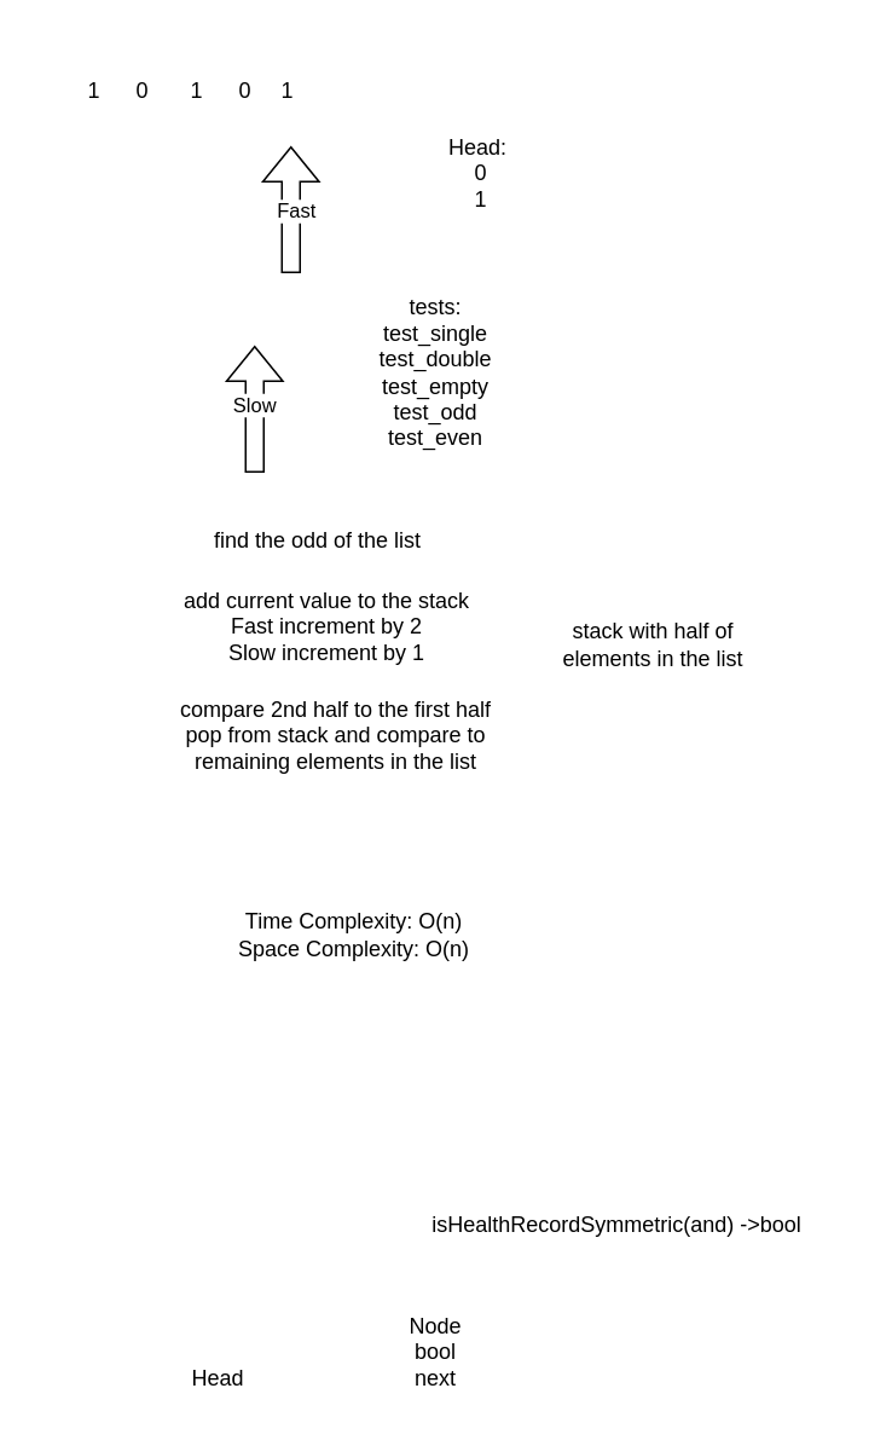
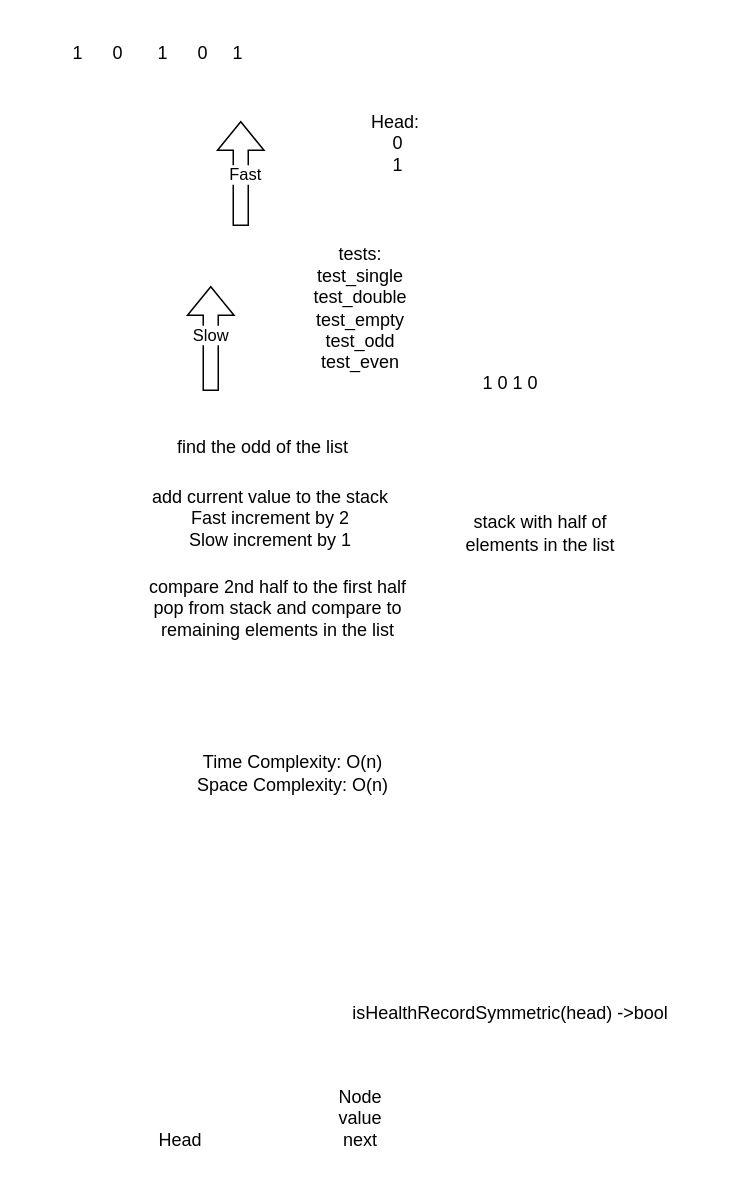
  <mxCell id="0" />
  <mxCell id="1" parent="0" />
- <mxCell id="2" value="isHealthRecordSymmetric(and) -&amp;gt;bool" style="text;html=1;align=center;verticalAlign=middle;whiteSpace=wrap;rounded=0;" vertex="1" parent="1"><mxGeometry x="210" y="660" width="260" height="30" as="geometry" /></mxCell>
+ <mxCell id="2" value="isHealthRecordSymmetric(head) -&amp;gt;bool" style="text;html=1;align=center;verticalAlign=middle;whiteSpace=wrap;rounded=0;" vertex="1" parent="1"><mxGeometry x="210" y="660" width="260" height="30" as="geometry" /></mxCell>
  <mxCell id="3" value="&lt;div&gt;tests:&lt;/div&gt;&lt;div&gt;test_single&lt;/div&gt;&lt;div&gt;test_double&lt;/div&gt;&lt;div&gt;test_empty&lt;/div&gt;&lt;div&gt;test_odd&lt;/div&gt;&lt;div&gt;test_even&lt;/div&gt;" style="text;html=1;align=center;verticalAlign=middle;whiteSpace=wrap;rounded=0;" vertex="1" parent="1"><mxGeometry x="160" y="170" width="160" height="70" as="geometry" /></mxCell>
- <mxCell id="4" value="&lt;div&gt;Node&lt;/div&gt;&lt;div&gt;bool&lt;/div&gt;&lt;div&gt;next&lt;/div&gt;" style="text;html=1;align=center;verticalAlign=middle;whiteSpace=wrap;rounded=0;" vertex="1" parent="1"><mxGeometry x="210" y="730" width="60" height="30" as="geometry" /></mxCell>
+ <mxCell id="4" value="&lt;div&gt;Node&lt;/div&gt;&lt;div&gt;value&lt;/div&gt;&lt;div&gt;next&lt;/div&gt;" style="text;html=1;align=center;verticalAlign=middle;whiteSpace=wrap;rounded=0;" vertex="1" parent="1"><mxGeometry x="210" y="730" width="60" height="30" as="geometry" /></mxCell>
  <mxCell id="5" value="Head" style="text;html=1;align=center;verticalAlign=middle;whiteSpace=wrap;rounded=0;" vertex="1" parent="1"><mxGeometry x="90" y="745" width="60" height="30" as="geometry" /></mxCell>
- <mxCell id="7" value="1 &lt;span style=&quot;white-space: pre;&quot;&gt;&#09;&lt;/span&gt;0&lt;span style=&quot;white-space: pre;&quot;&gt;&#09;&lt;/span&gt; 1&lt;span style=&quot;white-space: pre;&quot;&gt;&#09;&lt;/span&gt; 0&lt;span style=&quot;white-space: pre;&quot;&gt;&#09;&lt;/span&gt;1" style="text;html=1;align=center;verticalAlign=middle;whiteSpace=wrap;rounded=0;" vertex="1" parent="1"><mxGeometry x="20" y="35" width="170" height="30" as="geometry" /></mxCell>
+ <mxCell id="6" value="1 0 1 0" style="text;html=1;align=center;verticalAlign=middle;whiteSpace=wrap;rounded=0;" vertex="1" parent="1"><mxGeometry x="310" y="240" width="60" height="30" as="geometry" /></mxCell>
+ <mxCell id="7" value="1 &lt;span style=&quot;white-space: pre;&quot;&gt;&#09;&lt;/span&gt;0&lt;span style=&quot;white-space: pre;&quot;&gt;&#09;&lt;/span&gt; 1&lt;span style=&quot;white-space: pre;&quot;&gt;&#09;&lt;/span&gt; 0&lt;span style=&quot;white-space: pre;&quot;&gt;&#09;&lt;/span&gt;1" style="text;html=1;align=center;verticalAlign=middle;whiteSpace=wrap;rounded=0;" vertex="1" parent="1"><mxGeometry x="20" y="20" width="170" height="30" as="geometry" /></mxCell>
  <mxCell id="8" value="&lt;div&gt;find the odd of the list&lt;/div&gt;&lt;div&gt;&lt;br&gt;&lt;/div&gt;" style="text;html=1;align=center;verticalAlign=middle;whiteSpace=wrap;rounded=0;" vertex="1" parent="1"><mxGeometry x="80" y="290" width="190" height="30" as="geometry" /></mxCell>
  <mxCell id="9" value="&lt;div&gt;&lt;br&gt;&lt;/div&gt;&lt;div&gt;&lt;br&gt;&lt;/div&gt;&lt;div&gt;add current value to the stack&lt;/div&gt;&lt;div&gt;Fast increment by 2&lt;/div&gt;&lt;div&gt;Slow increment by 1&lt;/div&gt;&lt;div&gt;&lt;br&gt;&lt;/div&gt;&lt;div&gt;&lt;br&gt;&lt;/div&gt;" style="text;html=1;align=center;verticalAlign=middle;whiteSpace=wrap;rounded=0;" vertex="1" parent="1"><mxGeometry x="100" y="330" width="160" height="30" as="geometry" /></mxCell>
  <mxCell id="10" value="stack with half of elements in the list" style="text;html=1;align=center;verticalAlign=middle;whiteSpace=wrap;rounded=0;" vertex="1" parent="1"><mxGeometry x="290" y="340" width="140" height="30" as="geometry" /></mxCell>
  <mxCell id="11" value="&lt;div&gt;compare 2nd half to the first half&lt;/div&gt;&lt;div&gt;pop from stack and compare to remaining elements in the list&lt;/div&gt;" style="text;html=1;align=center;verticalAlign=middle;whiteSpace=wrap;rounded=0;" vertex="1" parent="1"><mxGeometry x="80" y="390" width="210" height="30" as="geometry" /></mxCell>
  <mxCell id="12" value="&lt;div&gt;Time Complexity: O(n)&lt;/div&gt;&lt;div&gt;Space Complexity: O(n) &lt;br&gt;&lt;/div&gt;" style="text;html=1;align=center;verticalAlign=middle;whiteSpace=wrap;rounded=0;" vertex="1" parent="1"><mxGeometry x="80" y="500" width="230" height="30" as="geometry" /></mxCell>
  <mxCell id="13" value="" style="shape=flexArrow;endArrow=classic;html=1;rounded=0;" edge="1" parent="1"><mxGeometry width="50" height="50" relative="1" as="geometry"><mxPoint x="160" y="150" as="sourcePoint" /><mxPoint x="160" y="80" as="targetPoint" /></mxGeometry></mxCell>
  <mxCell id="14" value="Fast" style="edgeLabel;html=1;align=center;verticalAlign=middle;resizable=0;points=[];" vertex="1" connectable="0" parent="13"><mxGeometry y="-2" relative="1" as="geometry"><mxPoint as="offset" /></mxGeometry></mxCell>
  <mxCell id="15" value="" style="shape=flexArrow;endArrow=classic;html=1;rounded=0;" edge="1" parent="1"><mxGeometry width="50" height="50" relative="1" as="geometry"><mxPoint x="140" y="260" as="sourcePoint" /><mxPoint x="140" y="190" as="targetPoint" /></mxGeometry></mxCell>
  <mxCell id="16" value="Slow" style="edgeLabel;html=1;align=center;verticalAlign=middle;resizable=0;points=[];" vertex="1" connectable="0" parent="15"><mxGeometry x="0.086" y="1" relative="1" as="geometry"><mxPoint as="offset" /></mxGeometry></mxCell>
  <mxCell id="17" value="&lt;div&gt;Head:&amp;nbsp;&lt;/div&gt;&lt;div&gt;0&lt;/div&gt;&lt;div&gt;1&lt;/div&gt;" style="text;html=1;align=center;verticalAlign=middle;whiteSpace=wrap;rounded=0;" vertex="1" parent="1"><mxGeometry x="180" y="80" width="170" height="30" as="geometry" /></mxCell>
